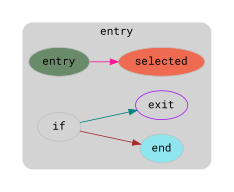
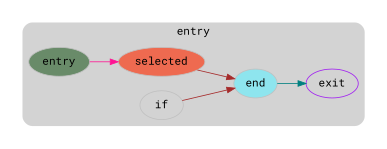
  digraph {
    compound=true
    fontname="Roboto Mono"
    rankdir=LR
    node [color=gray fontname="Roboto Mono" shape=oval style=filled]
    edge [color=brown fontname="Roboto Mono"]
    n1 [fillcolor=darkseagreen4 label=entry rank=source]
    n2 [label=if style=none]
    n3 [fillcolor=coral2 label=selected]
    n4 [fillcolor=cadetblue2 label=end]
    n5 [color=purple label=exit rank=sink shape="" style=""]
    subgraph cluster_1 {
      peripheries=0
      subgraph cluster_2 {
        peripheries=0
        subgraph cluster_3 {
          bgcolor=lightgray
          color=darkgray
          label=entry
          peripheries=0
          style=rounded
          n1
          n2
          n3
          n4
          n5
        }
      }
    }
    n1 -> n3 [color=deeppink]
    n2 -> n4
-   n2 -> n5 [color=teal]
+   n3 -> n4
+   n4 -> n5 [color=teal]
  }
